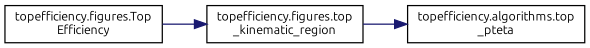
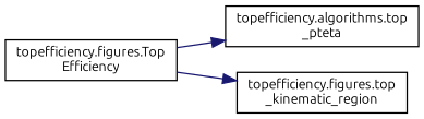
  digraph {
    fontname=Ubuntu
    rankdir=RL
    node [color=black fillcolor=white fontname=Ubuntu fontsize=10 shape=record style=filled]
    edge [color=midnightblue dir=back fontname=Ubuntu fontsize=10 labelfontname=Helvetica labelfontsize=10 style=solid]
    n1 [height=0.2 label="topefficiency.algorithms.top\l_pteta" width=0.4]
    n2 [height=0.2 label="topefficiency.figures.top\l_kinematic_region" width=0.4]
    n3 [height=0.2 label="topefficiency.figures.Top\lEfficiency" width=0.4]
-   n1 -> n2
+   n1 -> n3
    n2 -> n3
  }
